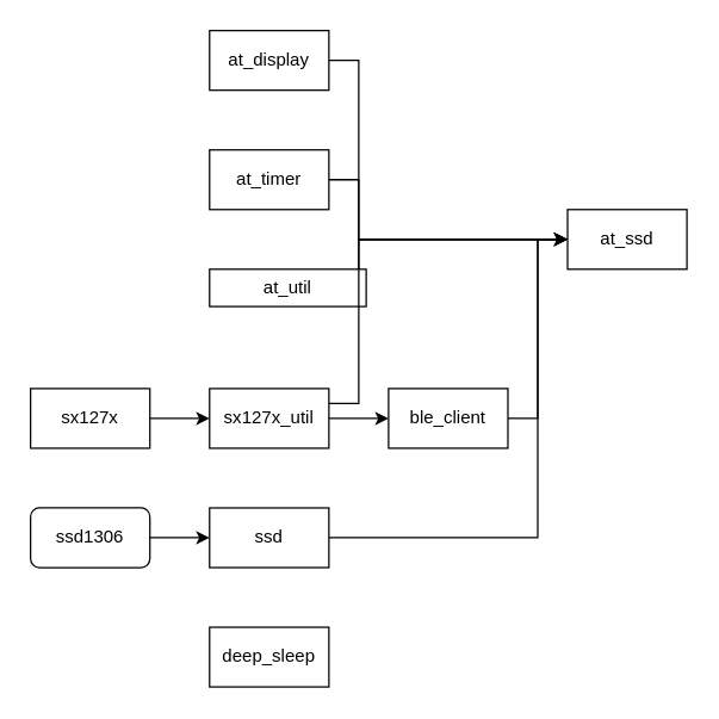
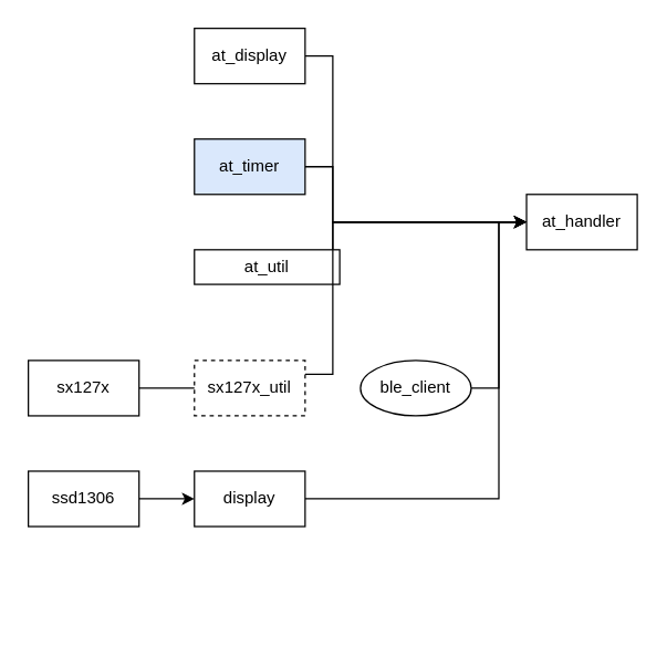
  <mxCell id="0" />
  <mxCell id="1" parent="0" />
  <mxCell id="2" style="edgeStyle=orthogonalEdgeStyle;rounded=0;orthogonalLoop=1;jettySize=auto;html=1;entryX=0;entryY=0.5;entryDx=0;entryDy=0;" edge="1" parent="1" source="3" target="4"><mxGeometry relative="1" as="geometry"><Array as="points"><mxPoint x="240" y="40" /><mxPoint x="240" y="160" /></Array></mxGeometry></mxCell>
  <mxCell id="3" value="at_display" style="rounded=0;whiteSpace=wrap;html=1;" vertex="1" parent="1"><mxGeometry x="140" y="20" width="80" height="40" as="geometry" /></mxCell>
- <mxCell id="4" value="at_ssd" style="rounded=0;whiteSpace=wrap;html=1;" vertex="1" parent="1"><mxGeometry x="380" y="140" width="80" height="40" as="geometry" /></mxCell>
+ <mxCell id="4" value="at_handler" style="rounded=0;whiteSpace=wrap;html=1;" vertex="1" parent="1"><mxGeometry x="380" y="140" width="80" height="40" as="geometry" /></mxCell>
  <mxCell id="5" style="edgeStyle=orthogonalEdgeStyle;rounded=0;orthogonalLoop=1;jettySize=auto;html=1;entryX=0;entryY=0.5;entryDx=0;entryDy=0;" edge="1" parent="1" source="6" target="4"><mxGeometry relative="1" as="geometry"><Array as="points"><mxPoint x="240" y="120" /><mxPoint x="240" y="160" /></Array></mxGeometry></mxCell>
- <mxCell id="6" value="at_timer" style="rounded=0;whiteSpace=wrap;html=1;" vertex="1" parent="1"><mxGeometry x="140" y="100" width="80" height="40" as="geometry" /></mxCell>
+ <mxCell id="6" value="at_timer" style="rounded=0;whiteSpace=wrap;html=1;fillColor=#dae8fc;" vertex="1" parent="1"><mxGeometry x="140" y="100" width="80" height="40" as="geometry" /></mxCell>
  <mxCell id="7" style="edgeStyle=orthogonalEdgeStyle;rounded=0;orthogonalLoop=1;jettySize=auto;html=1;entryX=0;entryY=0.5;entryDx=0;entryDy=0;" edge="1" parent="1" source="8" target="4"><mxGeometry relative="1" as="geometry"><Array as="points"><mxPoint x="240" y="200" /><mxPoint x="240" y="160" /></Array></mxGeometry></mxCell>
  <mxCell id="8" value="at_util" style="rounded=0;whiteSpace=wrap;html=1;" vertex="1" parent="1"><mxGeometry x="140" y="180" width="105" height="25" as="geometry" /></mxCell>
  <mxCell id="9" style="edgeStyle=orthogonalEdgeStyle;rounded=0;orthogonalLoop=1;jettySize=auto;html=1;entryX=0;entryY=0.5;entryDx=0;entryDy=0;" edge="1" parent="1" source="10" target="4"><mxGeometry relative="1" as="geometry" /></mxCell>
- <mxCell id="10" value="ble_client" style="rounded=0;whiteSpace=wrap;html=1;" vertex="1" parent="1"><mxGeometry x="260" y="260" width="80" height="40" as="geometry" /></mxCell>
- <mxCell id="11" value="deep_sleep" style="rounded=0;whiteSpace=wrap;html=1;" vertex="1" parent="1"><mxGeometry x="140" y="420" width="80" height="40" as="geometry" /></mxCell>
+ <mxCell id="10" value="ble_client" style="ellipse;whiteSpace=wrap;html=1;" vertex="1" parent="1"><mxGeometry x="260" y="260" width="80" height="40" as="geometry" /></mxCell>
  <mxCell id="12" style="edgeStyle=orthogonalEdgeStyle;rounded=0;orthogonalLoop=1;jettySize=auto;html=1;entryX=0;entryY=0.5;entryDx=0;entryDy=0;" edge="1" parent="1" source="13" target="4"><mxGeometry relative="1" as="geometry"><Array as="points"><mxPoint x="360" y="360" /><mxPoint x="360" y="160" /></Array></mxGeometry></mxCell>
- <mxCell id="13" value="ssd" style="rounded=0;whiteSpace=wrap;html=1;" vertex="1" parent="1"><mxGeometry x="140" y="340" width="80" height="40" as="geometry" /></mxCell>
- <mxCell id="14" style="edgeStyle=orthogonalEdgeStyle;rounded=0;orthogonalLoop=1;jettySize=auto;html=1;entryX=0;entryY=0.5;entryDx=0;entryDy=0;" edge="1" parent="1" source="16" target="10"><mxGeometry relative="1" as="geometry" /></mxCell>
+ <mxCell id="13" value="display" style="rounded=0;whiteSpace=wrap;html=1;" vertex="1" parent="1"><mxGeometry x="140" y="340" width="80" height="40" as="geometry" /></mxCell>
  <mxCell id="15" style="edgeStyle=orthogonalEdgeStyle;rounded=0;orthogonalLoop=1;jettySize=auto;html=1;entryX=0;entryY=0.5;entryDx=0;entryDy=0;exitX=1;exitY=0.25;exitDx=0;exitDy=0;" edge="1" parent="1" source="16" target="4"><mxGeometry relative="1" as="geometry"><Array as="points"><mxPoint x="240" y="270" /><mxPoint x="240" y="160" /></Array></mxGeometry></mxCell>
- <mxCell id="16" value="sx127x_util" style="rounded=0;whiteSpace=wrap;html=1;" vertex="1" parent="1"><mxGeometry x="140" y="260" width="80" height="40" as="geometry" /></mxCell>
- <mxCell id="17" style="edgeStyle=orthogonalEdgeStyle;rounded=0;orthogonalLoop=1;jettySize=auto;html=1;entryX=0;entryY=0.5;entryDx=0;entryDy=0;" edge="1" parent="1" source="18" target="16"><mxGeometry relative="1" as="geometry" /></mxCell>
+ <mxCell id="16" value="sx127x_util" style="rounded=0;whiteSpace=wrap;html=1;dashed=1;" vertex="1" parent="1"><mxGeometry x="140" y="260" width="80" height="40" as="geometry" /></mxCell>
+ <mxCell id="17" style="edgeStyle=orthogonalEdgeStyle;rounded=0;orthogonalLoop=1;jettySize=auto;html=1;entryX=0;entryY=0.5;entryDx=0;entryDy=0;endArrow=none;" edge="1" parent="1" source="18" target="16"><mxGeometry relative="1" as="geometry" /></mxCell>
  <mxCell id="18" value="sx127x" style="rounded=0;whiteSpace=wrap;html=1;" vertex="1" parent="1"><mxGeometry y="260" width="80" height="40" as="geometry" x="20" /></mxCell>
  <mxCell id="19" style="edgeStyle=orthogonalEdgeStyle;rounded=0;orthogonalLoop=1;jettySize=auto;html=1;entryX=0;entryY=0.5;entryDx=0;entryDy=0;" edge="1" parent="1" source="20" target="13"><mxGeometry relative="1" as="geometry" /></mxCell>
- <mxCell id="20" value="ssd1306" style="whiteSpace=wrap;html=1;rounded=1;" vertex="1" parent="1"><mxGeometry y="340" width="80" height="40" as="geometry" x="20" /></mxCell>
+ <mxCell id="20" value="ssd1306" style="rounded=0;whiteSpace=wrap;html=1;" vertex="1" parent="1"><mxGeometry y="340" width="80" height="40" as="geometry" x="20" /></mxCell>
